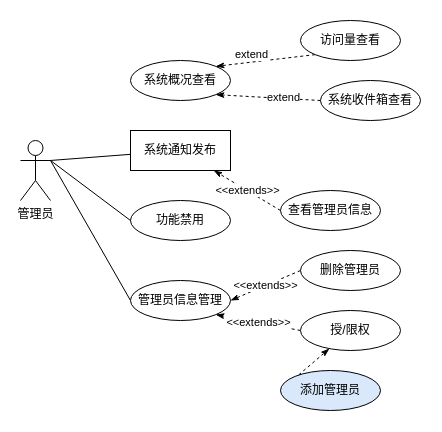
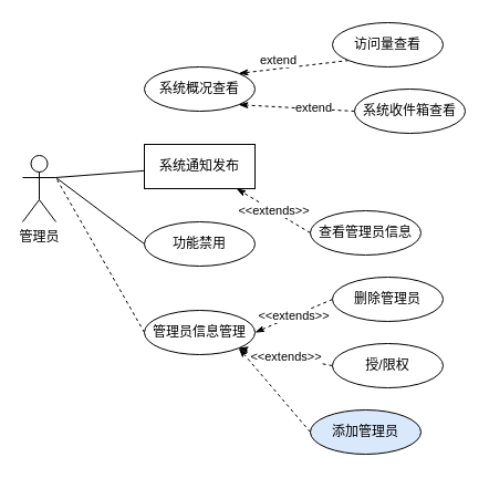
  <mxCell id="0" />
  <mxCell id="1" parent="0" />
  <mxCell id="2" style="edgeStyle=none;rounded=0;orthogonalLoop=1;jettySize=auto;html=1;exitX=1;exitY=0.333;exitDx=0;exitDy=0;exitPerimeter=0;endArrow=none;endFill=0;" parent="1" source="3" target="5" edge="1"><mxGeometry relative="1" as="geometry" /></mxCell>
  <mxCell id="3" value="管理员" style="shape=umlActor;verticalLabelPosition=bottom;verticalAlign=top;html=1;" parent="1" vertex="1"><mxGeometry x="20" y="140" width="30" height="60" as="geometry" /></mxCell>
  <mxCell id="4" value="系统概况查看" style="ellipse;whiteSpace=wrap;html=1;" parent="1" vertex="1"><mxGeometry x="130" y="60" width="100" height="40" as="geometry" /></mxCell>
  <mxCell id="5" value="系统通知发布" style="whiteSpace=wrap;html=1;rounded=0;" parent="1" vertex="1"><mxGeometry x="130" y="130" width="100" height="40" as="geometry" /></mxCell>
  <mxCell id="6" style="edgeStyle=none;rounded=0;orthogonalLoop=1;jettySize=auto;html=1;exitX=0;exitY=1;exitDx=0;exitDy=0;entryX=1;entryY=0;entryDx=0;entryDy=0;endArrow=classicThin;endFill=1;dashed=1;" parent="1" source="8" target="4" edge="1"><mxGeometry relative="1" as="geometry" /></mxCell>
  <mxCell id="7" value="extend" style="edgeLabel;html=1;align=center;verticalAlign=middle;resizable=0;points=[];" parent="6" vertex="1" connectable="0"><mxGeometry x="0.574" y="1" relative="1" as="geometry"><mxPoint x="14.38" y="-10.69" as="offset" /></mxGeometry></mxCell>
  <mxCell id="8" value="访问量查看" style="ellipse;whiteSpace=wrap;html=1;" parent="1" vertex="1"><mxGeometry x="300" y="20" width="100" height="40" as="geometry" /></mxCell>
  <mxCell id="9" style="edgeStyle=none;rounded=0;orthogonalLoop=1;jettySize=auto;html=1;exitX=0;exitY=0.5;exitDx=0;exitDy=0;dashed=1;endArrow=classicThin;endFill=1;entryX=1;entryY=1;entryDx=0;entryDy=0;" parent="1" source="11" target="4" edge="1"><mxGeometry relative="1" as="geometry" /></mxCell>
  <mxCell id="10" value="extend" style="edgeLabel;html=1;align=center;verticalAlign=middle;resizable=0;points=[];" parent="9" vertex="1" connectable="0"><mxGeometry x="-0.283" y="-1" relative="1" as="geometry"><mxPoint as="offset" /></mxGeometry></mxCell>
  <mxCell id="11" value="系统收件箱查看" style="ellipse;whiteSpace=wrap;html=1;" parent="1" vertex="1"><mxGeometry x="320" y="80" width="100" height="40" as="geometry" /></mxCell>
  <mxCell id="12" value="功能禁用" style="ellipse;whiteSpace=wrap;html=1;" parent="1" vertex="1"><mxGeometry x="130" y="200" width="100" height="40" as="geometry" /></mxCell>
  <mxCell id="13" style="edgeStyle=none;rounded=0;orthogonalLoop=1;jettySize=auto;html=1;endArrow=none;endFill=0;entryX=0;entryY=0.5;entryDx=0;entryDy=0;exitX=1;exitY=0.333;exitDx=0;exitDy=0;exitPerimeter=0;" parent="1" source="3" target="12" edge="1"><mxGeometry relative="1" as="geometry"><mxPoint x="50" y="130" as="sourcePoint" /><mxPoint x="143.333" y="152.82" as="targetPoint" /></mxGeometry></mxCell>
- <mxCell id="14" style="edgeStyle=none;rounded=0;orthogonalLoop=1;jettySize=auto;html=1;exitX=0;exitY=0.5;exitDx=0;exitDy=0;entryX=1;entryY=0.333;entryDx=0;entryDy=0;entryPerimeter=0;endArrow=none;endFill=0;" parent="1" source="15" target="3" edge="1"><mxGeometry relative="1" as="geometry" /></mxCell>
+ <mxCell id="14" style="edgeStyle=none;rounded=0;orthogonalLoop=1;jettySize=auto;html=1;exitX=0;exitY=0.5;exitDx=0;exitDy=0;entryX=1;entryY=0.333;entryDx=0;entryDy=0;entryPerimeter=0;endArrow=none;endFill=0;dashed=1;" parent="1" source="15" target="3" edge="1"><mxGeometry relative="1" as="geometry" /></mxCell>
  <mxCell id="15" value="管理员信息管理" style="ellipse;whiteSpace=wrap;html=1;" parent="1" vertex="1"><mxGeometry x="130" y="280" width="100" height="40" as="geometry" /></mxCell>
  <mxCell id="16" value="&amp;lt;&amp;lt;extends&amp;gt;&amp;gt;" style="rounded=0;orthogonalLoop=1;jettySize=auto;html=1;exitX=0;exitY=0.5;exitDx=0;exitDy=0;dashed=1;endFill=1;endArrow=classicThin;" parent="1" source="17" target="5" edge="1"><mxGeometry relative="1" as="geometry" /></mxCell>
  <mxCell id="17" value="查看管理员信息" style="ellipse;whiteSpace=wrap;html=1;" parent="1" vertex="1"><mxGeometry x="280" y="190" width="100" height="40" as="geometry" /></mxCell>
  <mxCell id="18" value="&amp;lt;&amp;lt;extends&amp;gt;&amp;gt;" style="rounded=0;orthogonalLoop=1;jettySize=auto;html=1;exitX=0;exitY=0.5;exitDx=0;exitDy=0;entryX=1;entryY=0.5;entryDx=0;entryDy=0;dashed=1;endFill=1;endArrow=classicThin;" parent="1" source="19" target="15" edge="1"><mxGeometry relative="1" as="geometry" /></mxCell>
  <mxCell id="19" value="删除管理员" style="ellipse;whiteSpace=wrap;html=1;" parent="1" vertex="1"><mxGeometry x="300" y="250" width="100" height="40" as="geometry" /></mxCell>
  <mxCell id="20" value="&amp;lt;&amp;lt;extends&amp;gt;&amp;gt;" style="rounded=0;orthogonalLoop=1;jettySize=auto;html=1;exitX=0;exitY=0.5;exitDx=0;exitDy=0;entryX=1;entryY=1;entryDx=0;entryDy=0;dashed=1;endFill=1;endArrow=classicThin;" parent="1" source="21" target="15" edge="1"><mxGeometry relative="1" as="geometry" /></mxCell>
  <mxCell id="21" value="授/限权" style="ellipse;whiteSpace=wrap;html=1;" parent="1" vertex="1"><mxGeometry x="300" y="310" width="100" height="40" as="geometry" /></mxCell>
- <mxCell id="22" style="rounded=0;orthogonalLoop=1;jettySize=auto;html=1;exitX=0;exitY=0.5;exitDx=0;exitDy=0;dashed=1;endFill=1;endArrow=classicThin;" edge="1" parent="1" source="23" target="21"><mxGeometry relative="1" as="geometry" /></mxCell>
+ <mxCell id="22" style="rounded=0;orthogonalLoop=1;jettySize=auto;html=1;exitX=0;exitY=0.5;exitDx=0;exitDy=0;entryX=1;entryY=1;entryDx=0;entryDy=0;dashed=1;endFill=1;endArrow=classicThin;" edge="1" parent="1" source="23" target="15"><mxGeometry relative="1" as="geometry" /></mxCell>
  <mxCell id="23" value="添加管理员" style="ellipse;whiteSpace=wrap;html=1;fillColor=#dae8fc;" vertex="1" parent="1"><mxGeometry x="280" y="370" width="100" height="40" as="geometry" /></mxCell>
